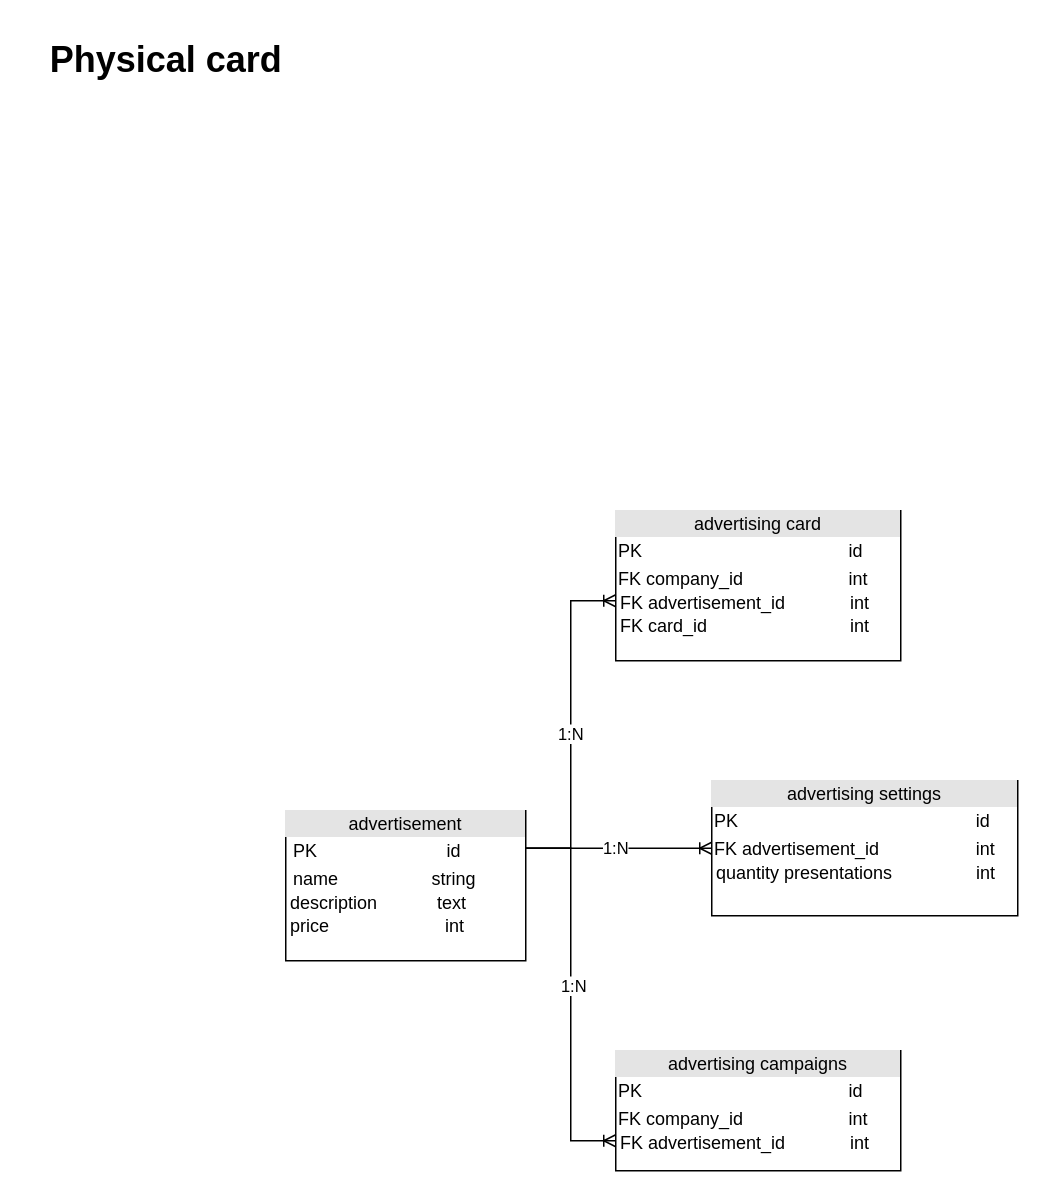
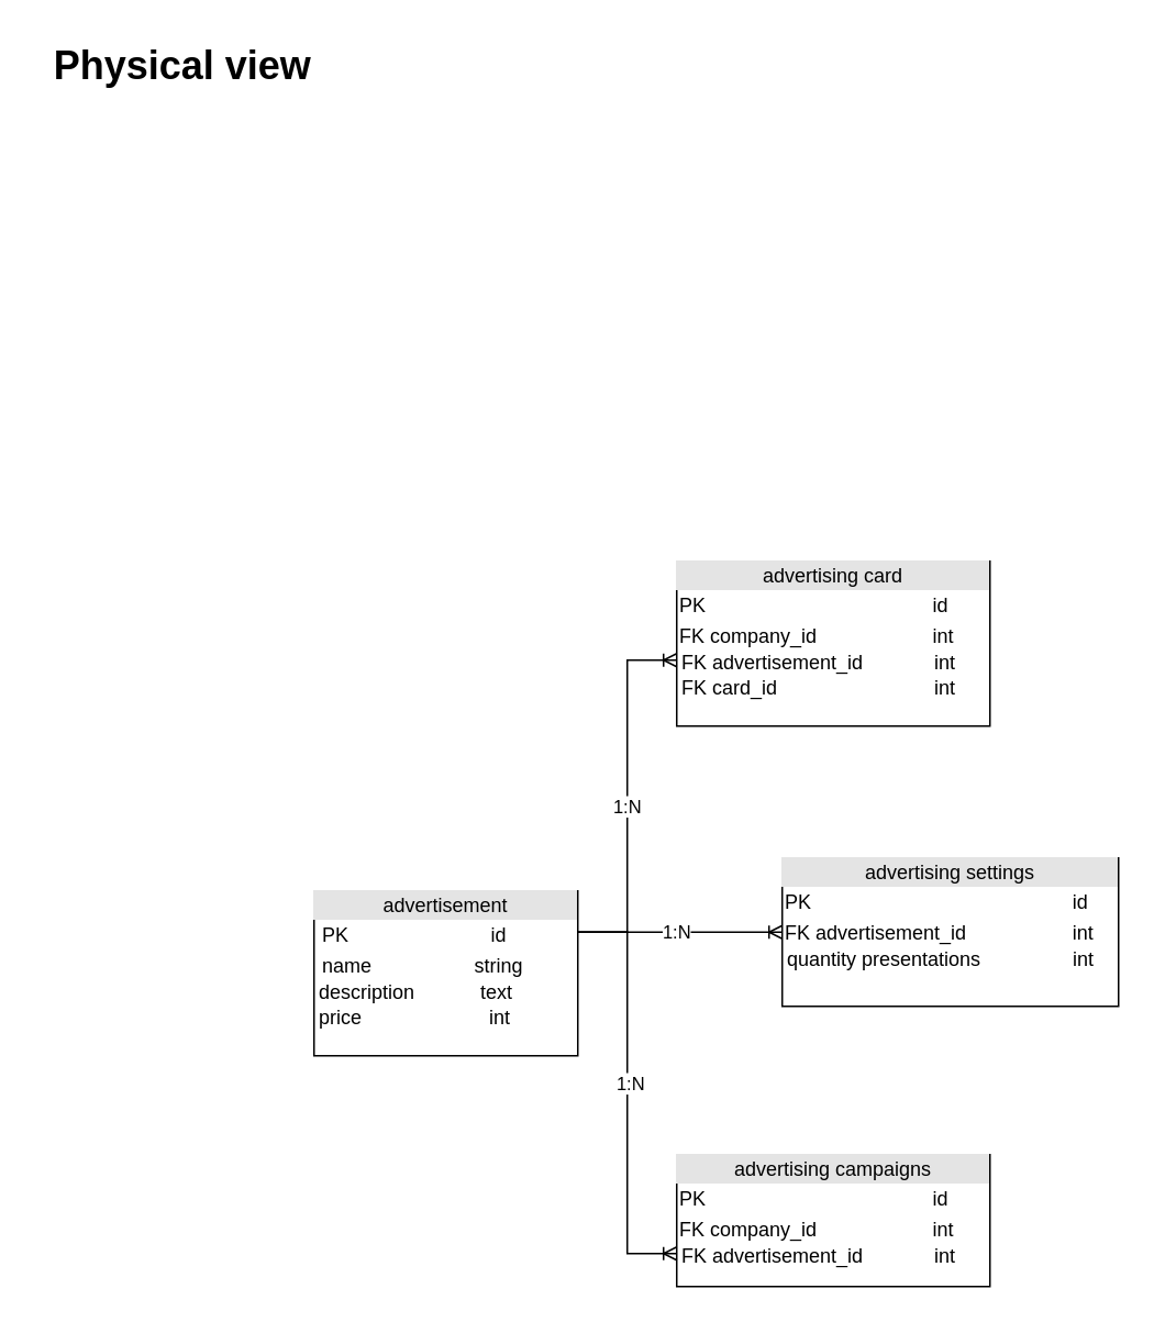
  <mxCell id="0" />
  <mxCell id="1" parent="0" />
  <mxCell id="2" value="&lt;div style=&quot;text-align: center; box-sizing: border-box; width: 100%; background: rgb(228, 228, 228); padding: 2px;&quot;&gt;advertisement&lt;/div&gt;&lt;table style=&quot;width:100%;font-size:1em;&quot; cellpadding=&quot;2&quot; cellspacing=&quot;0&quot;&gt;&lt;tbody&gt;&lt;tr&gt;&lt;td&gt;&amp;nbsp;PK&lt;/td&gt;&lt;td&gt;&lt;span style=&quot;&quot;&gt;&#09;&lt;/span&gt;&lt;span style=&quot;&quot;&gt;&#09;&lt;/span&gt;&amp;nbsp; &amp;nbsp; &amp;nbsp; &amp;nbsp; &amp;nbsp;&lt;span style=&quot;white-space: pre;&quot;&gt;&#09;&lt;/span&gt;id&lt;/td&gt;&lt;/tr&gt;&lt;tr&gt;&lt;td&gt;&amp;nbsp;name&lt;/td&gt;&lt;td&gt;&amp;nbsp; &lt;span style=&quot;&quot;&gt;&#09;&lt;/span&gt;&lt;span style=&quot;&quot;&gt;&#09;&lt;/span&gt;&amp;nbsp; &amp;nbsp; &amp;nbsp; &amp;nbsp; &amp;nbsp; &amp;nbsp;string&lt;/td&gt;&lt;/tr&gt;&lt;/tbody&gt;&lt;/table&gt;&lt;span style=&quot;&quot;&gt;&amp;nbsp;description&amp;nbsp; &amp;nbsp; &amp;nbsp; &amp;nbsp; &lt;span style=&quot;&quot;&gt;&#09;&amp;nbsp;&lt;/span&gt;&amp;nbsp; &amp;nbsp;text&lt;br&gt;&amp;nbsp;price&amp;nbsp;&lt;span style=&quot;white-space: pre;&quot;&gt;&#09;&lt;/span&gt;&lt;span style=&quot;white-space: pre;&quot;&gt;&#09;&lt;span style=&quot;white-space: pre;&quot;&gt;&#09;&lt;/span&gt;&lt;/span&gt;int&lt;br&gt;&lt;/span&gt;" style="verticalAlign=top;align=left;overflow=fill;html=1;" parent="1" vertex="1"><mxGeometry x="190" y="540" width="160" height="100" as="geometry" /></mxCell>
  <mxCell id="3" value="&lt;div style=&quot;text-align: center; box-sizing: border-box; width: 100%; background: rgb(228, 228, 228); padding: 2px;&quot;&gt;advertising campaigns&lt;/div&gt;&lt;table style=&quot;width:100%;font-size:1em;&quot; cellpadding=&quot;2&quot; cellspacing=&quot;0&quot;&gt;&lt;tbody&gt;&lt;tr&gt;&lt;td&gt;PK&lt;/td&gt;&lt;td&gt;&lt;span style=&quot;white-space: pre;&quot;&gt;&#09;&lt;/span&gt;id&lt;/td&gt;&lt;/tr&gt;&lt;tr&gt;&lt;td&gt;FK company_id&lt;/td&gt;&lt;td&gt;&lt;span style=&quot;white-space: pre;&quot;&gt;&#09;&lt;/span&gt;int&lt;/td&gt;&lt;/tr&gt;&lt;/tbody&gt;&lt;/table&gt;&lt;span style=&quot;&quot;&gt;&amp;nbsp;FK advertisement_id&amp;nbsp; &amp;nbsp; &lt;span style=&quot;white-space: pre;&quot;&gt;&#09;&lt;/span&gt;&amp;nbsp; &amp;nbsp; &amp;nbsp; &amp;nbsp;int&lt;br&gt;&lt;/span&gt;" style="verticalAlign=top;align=left;overflow=fill;html=1;" parent="1" vertex="1"><mxGeometry x="410" y="700" width="190" height="80" as="geometry" /></mxCell>
  <mxCell id="4" value="&lt;div style=&quot;text-align: center; box-sizing: border-box; width: 100%; background: rgb(228, 228, 228); padding: 2px;&quot;&gt;advertising settings&lt;/div&gt;&lt;table style=&quot;width:100%;font-size:1em;&quot; cellpadding=&quot;2&quot; cellspacing=&quot;0&quot;&gt;&lt;tbody&gt;&lt;tr&gt;&lt;td&gt;PK&lt;/td&gt;&lt;td&gt;&lt;span style=&quot;white-space: pre;&quot;&gt;&#09;&lt;/span&gt;id&lt;/td&gt;&lt;/tr&gt;&lt;tr&gt;&lt;td&gt;FK advertisement_id&lt;/td&gt;&lt;td&gt;&lt;span style=&quot;white-space: pre;&quot;&gt;&#09;&lt;/span&gt;int&lt;/td&gt;&lt;/tr&gt;&lt;/tbody&gt;&lt;/table&gt;&lt;span style=&quot;&quot;&gt;&amp;nbsp;quantity presentations&lt;span style=&quot;white-space: pre;&quot;&gt;&#09;&lt;/span&gt;&lt;span style=&quot;white-space: pre;&quot;&gt;&#09;&lt;/span&gt;&amp;nbsp; &amp;nbsp; &amp;nbsp;int&lt;br&gt;&lt;/span&gt;" style="verticalAlign=top;align=left;overflow=fill;html=1;" parent="1" vertex="1"><mxGeometry x="474" y="520" width="204" height="90" as="geometry" /></mxCell>
  <mxCell id="5" value="&lt;div style=&quot;text-align: center; box-sizing: border-box; width: 100%; background: rgb(228, 228, 228); padding: 2px;&quot;&gt;advertising card&lt;/div&gt;&lt;table style=&quot;width:100%;font-size:1em;&quot; cellpadding=&quot;2&quot; cellspacing=&quot;0&quot;&gt;&lt;tbody&gt;&lt;tr&gt;&lt;td&gt;PK&lt;/td&gt;&lt;td&gt;&lt;span style=&quot;white-space: pre;&quot;&gt;&#09;&lt;/span&gt;id&lt;/td&gt;&lt;/tr&gt;&lt;tr&gt;&lt;td&gt;FK company_id&lt;/td&gt;&lt;td&gt;&lt;span style=&quot;white-space: pre;&quot;&gt;&#09;&lt;/span&gt;int&lt;/td&gt;&lt;/tr&gt;&lt;/tbody&gt;&lt;/table&gt;&lt;span style=&quot;&quot;&gt;&amp;nbsp;FK advertisement_id&amp;nbsp; &amp;nbsp; &lt;span style=&quot;white-space: pre;&quot;&gt;&#09;&lt;/span&gt;&amp;nbsp; &amp;nbsp; &amp;nbsp; &amp;nbsp;int&lt;br&gt;&amp;nbsp;FK card_id&lt;span style=&quot;white-space: pre;&quot;&gt;&#09;&lt;/span&gt;&lt;span style=&quot;white-space: pre;&quot;&gt;&#09;&lt;/span&gt;&lt;span style=&quot;white-space: pre;&quot;&gt;&#09;&lt;/span&gt;&amp;nbsp; &amp;nbsp; &amp;nbsp; &amp;nbsp;int&lt;br&gt;&lt;/span&gt;" style="verticalAlign=top;align=left;overflow=fill;html=1;" parent="1" vertex="1"><mxGeometry x="410" y="340" width="190" height="100" as="geometry" /></mxCell>
- <mxCell id="6" value="Physical card" style="text;strokeColor=none;fillColor=none;html=1;fontSize=24;fontStyle=1;verticalAlign=middle;align=center;" parent="1" vertex="1"><mxGeometry x="20" width="180" height="40" as="geometry" y="20" /></mxCell>
+ <mxCell id="6" value="Physical view" style="text;strokeColor=none;fillColor=none;html=1;fontSize=24;fontStyle=1;verticalAlign=middle;align=center;" parent="1" vertex="1"><mxGeometry x="20" width="180" height="40" as="geometry" y="20" /></mxCell>
  <mxCell id="7" value="" style="edgeStyle=entityRelationEdgeStyle;fontSize=12;html=1;endArrow=ERoneToMany;rounded=0;exitX=1;exitY=0.25;exitDx=0;exitDy=0;entryX=0;entryY=0.5;entryDx=0;entryDy=0;" parent="1" source="2" target="4" edge="1"><mxGeometry width="100" height="100" relative="1" as="geometry"><mxPoint x="630" y="650" as="sourcePoint" /><mxPoint x="730" y="550" as="targetPoint" /></mxGeometry></mxCell>
  <mxCell id="8" value="1:N" style="edgeLabel;html=1;align=center;verticalAlign=middle;resizable=0;points=[];" parent="7" vertex="1" connectable="0"><mxGeometry x="-0.048" y="1" relative="1" as="geometry"><mxPoint as="offset" /></mxGeometry></mxCell>
  <mxCell id="9" value="" style="edgeStyle=entityRelationEdgeStyle;fontSize=12;html=1;endArrow=ERoneToMany;rounded=0;exitX=1;exitY=0.25;exitDx=0;exitDy=0;entryX=0;entryY=0.75;entryDx=0;entryDy=0;" parent="1" source="2" target="3" edge="1"><mxGeometry width="100" height="100" relative="1" as="geometry"><mxPoint x="360" y="575" as="sourcePoint" /><mxPoint x="484" y="575" as="targetPoint" /></mxGeometry></mxCell>
  <mxCell id="10" value="1:N" style="edgeLabel;html=1;align=center;verticalAlign=middle;resizable=0;points=[];" parent="9" vertex="1" connectable="0"><mxGeometry x="-0.048" y="1" relative="1" as="geometry"><mxPoint as="offset" /></mxGeometry></mxCell>
  <mxCell id="11" value="" style="edgeStyle=entityRelationEdgeStyle;fontSize=12;html=1;endArrow=ERoneToMany;rounded=0;exitX=1;exitY=0.25;exitDx=0;exitDy=0;entryX=0;entryY=0.6;entryDx=0;entryDy=0;entryPerimeter=0;" parent="1" source="2" target="5" edge="1"><mxGeometry width="100" height="100" relative="1" as="geometry"><mxPoint x="370" y="585" as="sourcePoint" /><mxPoint x="494" y="585" as="targetPoint" /></mxGeometry></mxCell>
  <mxCell id="12" value="1:N" style="edgeLabel;html=1;align=center;verticalAlign=middle;resizable=0;points=[];" parent="11" vertex="1" connectable="0"><mxGeometry x="-0.048" y="1" relative="1" as="geometry"><mxPoint as="offset" /></mxGeometry></mxCell>
